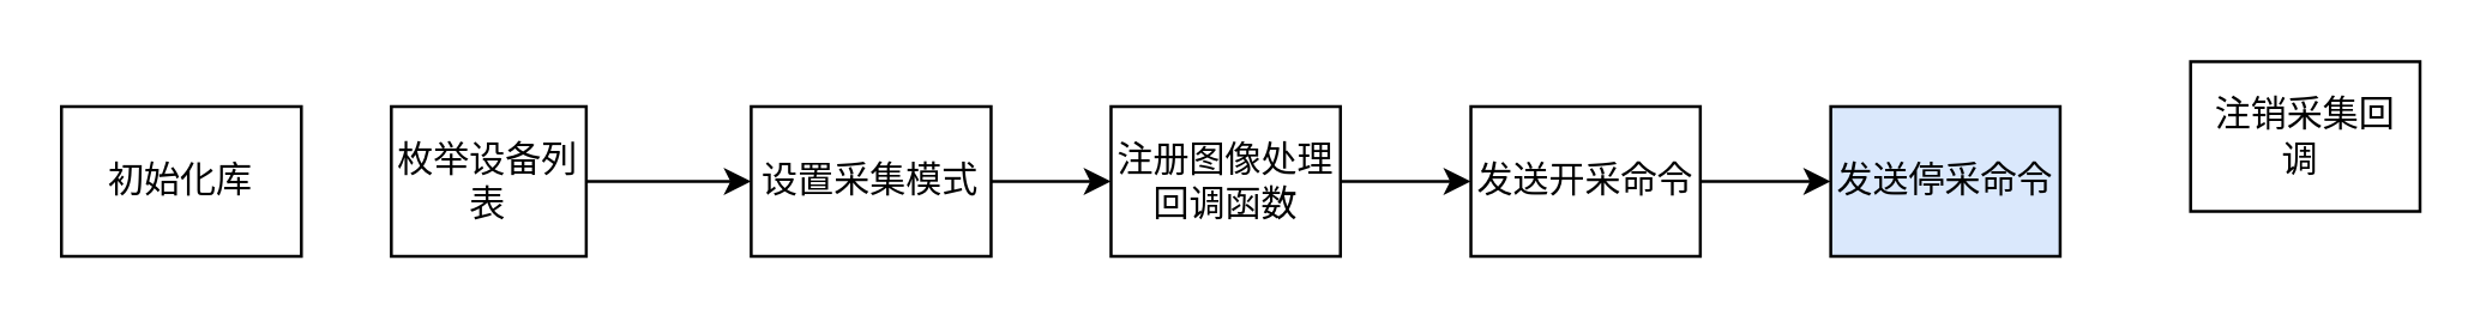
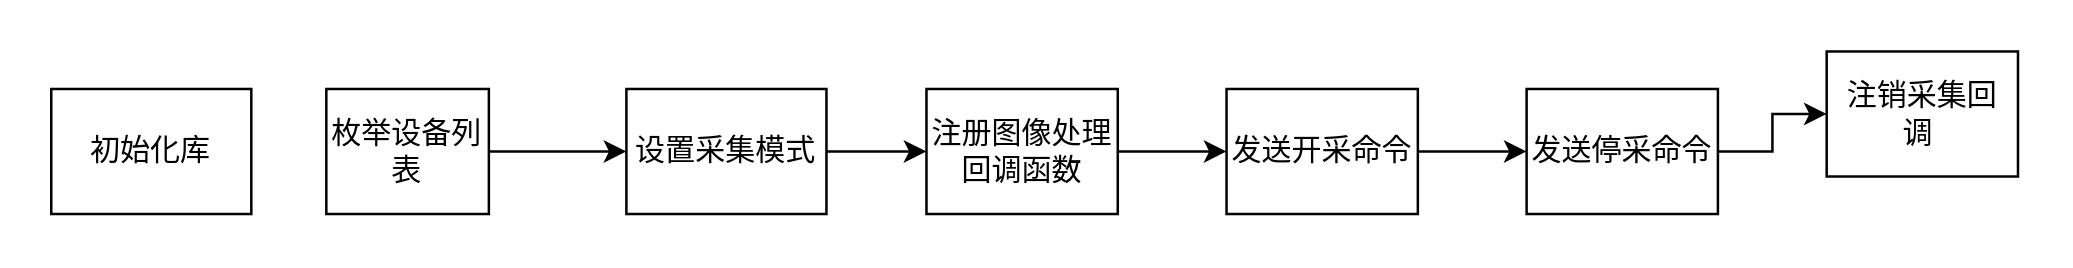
  <mxCell id="0" />
  <mxCell id="1" parent="0" />
  <mxCell id="2" value="初始化库" style="rounded=0;whiteSpace=wrap;html=1;" vertex="1" parent="1"><mxGeometry x="20" y="35" width="80" height="50" as="geometry" /></mxCell>
  <mxCell id="3" style="edgeStyle=orthogonalEdgeStyle;rounded=0;orthogonalLoop=1;jettySize=auto;html=1;exitX=1;exitY=0.5;exitDx=0;exitDy=0;entryX=0;entryY=0.5;entryDx=0;entryDy=0;" edge="1" parent="1" source="4" target="6"><mxGeometry relative="1" as="geometry" /></mxCell>
  <mxCell id="4" value="&lt;div&gt;枚举设备列表&lt;/div&gt;" style="rounded=0;whiteSpace=wrap;html=1;" vertex="1" parent="1"><mxGeometry x="130" y="35" width="65" height="50" as="geometry" /></mxCell>
  <mxCell id="5" style="edgeStyle=orthogonalEdgeStyle;rounded=0;orthogonalLoop=1;jettySize=auto;html=1;exitX=1;exitY=0.5;exitDx=0;exitDy=0;entryX=0;entryY=0.5;entryDx=0;entryDy=0;" edge="1" parent="1" source="6" target="8"><mxGeometry relative="1" as="geometry" /></mxCell>
  <mxCell id="6" value="&lt;div&gt;设置采集模式&lt;/div&gt;" style="rounded=0;whiteSpace=wrap;html=1;" vertex="1" parent="1"><mxGeometry x="250" y="35" width="80" height="50" as="geometry" /></mxCell>
  <mxCell id="7" style="edgeStyle=orthogonalEdgeStyle;rounded=0;orthogonalLoop=1;jettySize=auto;html=1;exitX=1;exitY=0.5;exitDx=0;exitDy=0;entryX=0;entryY=0.5;entryDx=0;entryDy=0;" edge="1" parent="1" source="8" target="10"><mxGeometry relative="1" as="geometry" /></mxCell>
  <mxCell id="8" value="&lt;div&gt;注册图像处理回调函数&lt;/div&gt;" style="rounded=0;whiteSpace=wrap;html=1;" vertex="1" parent="1"><mxGeometry x="370" y="35" width="76.5" height="50" as="geometry" /></mxCell>
  <mxCell id="9" style="edgeStyle=orthogonalEdgeStyle;rounded=0;orthogonalLoop=1;jettySize=auto;html=1;exitX=1;exitY=0.5;exitDx=0;exitDy=0;entryX=0;entryY=0.5;entryDx=0;entryDy=0;" edge="1" parent="1" source="10" target="12"><mxGeometry relative="1" as="geometry" /></mxCell>
  <mxCell id="10" value="&lt;div&gt;发送开采命令&lt;/div&gt;" style="rounded=0;whiteSpace=wrap;html=1;" vertex="1" parent="1"><mxGeometry x="490" y="35" width="76.5" height="50" as="geometry" /></mxCell>
- <mxCell id="12" value="&lt;div&gt;发送停采命令&lt;/div&gt;" style="rounded=0;whiteSpace=wrap;html=1;fillColor=#dae8fc;" vertex="1" parent="1"><mxGeometry x="610" y="35" width="76.5" height="50" as="geometry" /></mxCell>
+ <mxCell id="11" style="edgeStyle=orthogonalEdgeStyle;rounded=0;orthogonalLoop=1;jettySize=auto;html=1;exitX=1;exitY=0.5;exitDx=0;exitDy=0;entryX=0;entryY=0.5;entryDx=0;entryDy=0;" edge="1" parent="1" source="12" target="13"><mxGeometry relative="1" as="geometry" /></mxCell>
+ <mxCell id="12" value="&lt;div&gt;发送停采命令&lt;/div&gt;" style="rounded=0;whiteSpace=wrap;html=1;" vertex="1" parent="1"><mxGeometry x="610" y="35" width="76.5" height="50" as="geometry" /></mxCell>
  <mxCell id="13" value="&lt;div&gt;注销采集回调&amp;nbsp;&lt;/div&gt;" style="rounded=0;whiteSpace=wrap;html=1;" vertex="1" parent="1"><mxGeometry x="730" y="20" width="76.5" height="50" as="geometry" /></mxCell>
